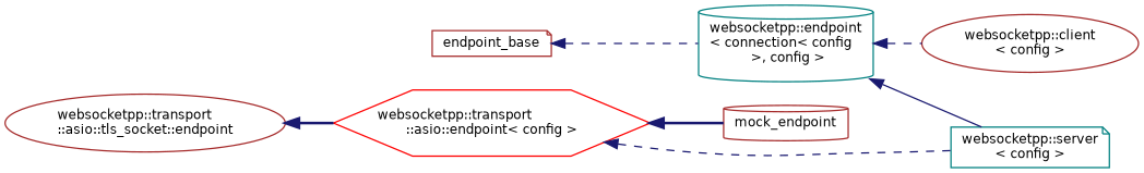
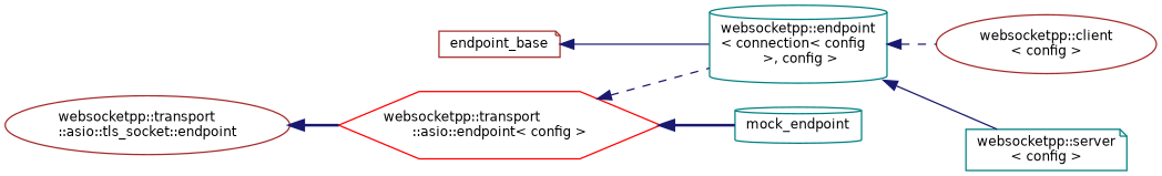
  digraph {
    rankdir=LR
    node [color=brown fillcolor=white fontname=Helvetica fontsize=10 shape=ellipse style=filled]
    edge [color=midnightblue dir=back fontname=Helvetica fontsize=10 labelfontname=Helvetica labelfontsize=10 style=bold]
    n1 [height=0.2 label="websocketpp::transport\l::asio::tls_socket::endpoint" width=0.4]
    n2 [color=red height=0.2 label="websocketpp::transport\l::asio::endpoint\< config \>" shape=hexagon width=0.4]
    n3 [color=teal height=0.2 label="websocketpp::endpoint\l\< connection\< config\l \>, config \>" shape=cylinder width=0.4]
-   n4 [height=0.2 label=mock_endpoint shape=cylinder width=0.4]
+   n4 [color=teal height=0.2 label=mock_endpoint shape=cylinder width=0.4]
    n5 [height=0.2 label="websocketpp::client\l\< config \>" width=0.4]
    n6 [color=teal height=0.2 label="websocketpp::server\l\< config \>" shape=note width=0.4]
    n7 [height=0.2 label=endpoint_base shape=note width=0.4]
    n1 -> n2
-   n2 -> n6 [style=dashed]
+   n2 -> n3 [style=dashed]
    n2 -> n4
    n3 -> n5 [style=dashed]
    n3 -> n6 [style=solid]
-   n7 -> n3 [style=dashed]
+   n7 -> n3 [style=solid]
  }
